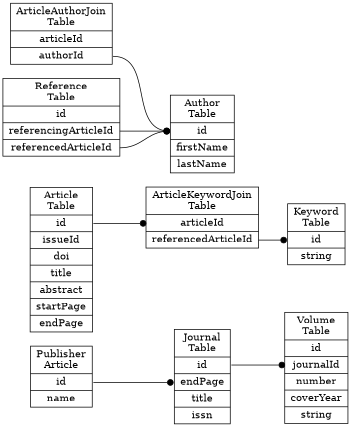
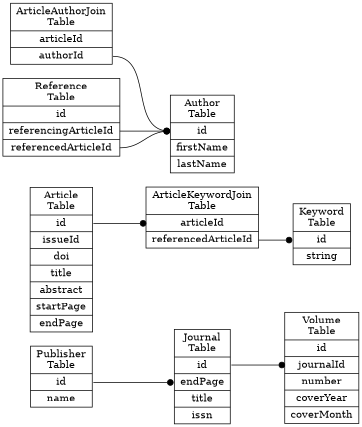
  digraph {
    rankdir=LR
    node [shape=record]
    edge [arrowhead=dot headport=id tailport=id]
-   n1 [label="Publisher\nArticle|<id>id|name"]
+   n1 [label="Publisher\nTable|<id>id|name"]
    n2 [label="Journal\nTable|<id>id|<jpid>endPage|title|issn"]
-   n3 [label="Volume\nTable|<id>id|<vjid>journalId|number|coverYear|string"]
+   n3 [label="Volume\nTable|<id>id|<vjid>journalId|number|coverYear|coverMonth"]
    n4 [label="Article\nTable|<id>id|<aiid>issueId|doi|title|abstract|startPage|endPage"]
    n5 [label="ArticleKeywordJoin\nTable|<aid>articleId|<kid>referencedArticleId"]
    n6 [label="ArticleAuthorJoin\nTable|<artid>articleId|<autId>authorId"]
    n7 [label="Author\nTable|<id>id|firstName|lastName"]
    n8 [label="Keyword\nTable|<id>id|string"]
    n9 [label="Reference\nTable|<cid>id|<caid>referencingArticleId|<caaid>referencedArticleId"]
    n1 -> n2 [headport=jpid]
    n2 -> n3 [headport=vjid]
    n4 -> n5 [headport=aid]
    n5 -> n8 [tailport=kid]
    n6 -> n7 [tailport=autId]
    n9 -> n7 [tailport=caid]
    n9 -> n7 [tailport=caaid]
  }
